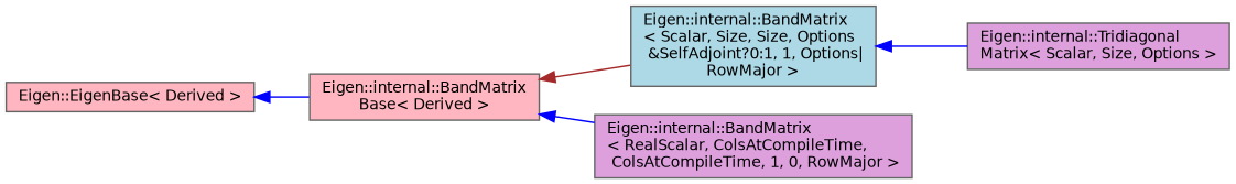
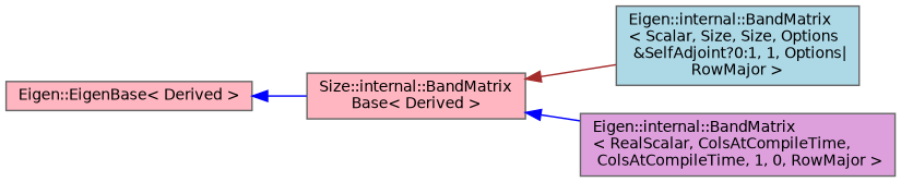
  digraph {
    rankdir=LR
    node [color=gray40 fillcolor=lightpink fontname=Helvetica fontsize=10 shape=box style=filled]
    edge [color=blue dir=back fontname=Helvetica fontsize=10 labelfontname=Helvetica labelfontsize=10 style=solid]
-   n1 [fontcolor=black height=0.2 label="Eigen::internal::BandMatrix\lBase\< Derived \>" width=0.4]
+   n1 [fontcolor=black height=0.2 label="Size::internal::BandMatrix\lBase\< Derived \>" width=0.4]
    n2 [fillcolor=lightblue height=0.2 label="Eigen::internal::BandMatrix\l\< Scalar, Size, Size, Options\l &SelfAdjoint?0:1, 1, Options\|\lRowMajor \>" width=0.4]
    n3 [fillcolor=plum height=0.2 label="Eigen::internal::BandMatrix\l\< RealScalar, ColsAtCompileTime,\l ColsAtCompileTime, 1, 0, RowMajor \>" width=0.4]
-   n4 [fillcolor=plum height=0.2 label="Eigen::internal::Tridiagonal\lMatrix\< Scalar, Size, Options \>" width=0.4]
    n5 [height=0.2 label="Eigen::EigenBase\< Derived \>" width=0.4]
    n1 -> n2 [color=brown]
    n1 -> n3
-   n2 -> n4
    n5 -> n1
  }
